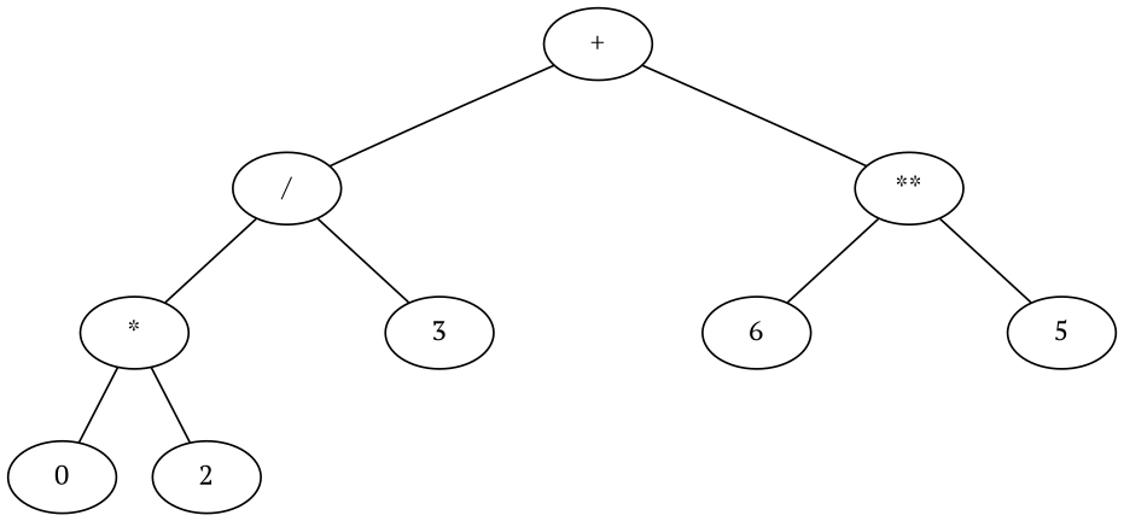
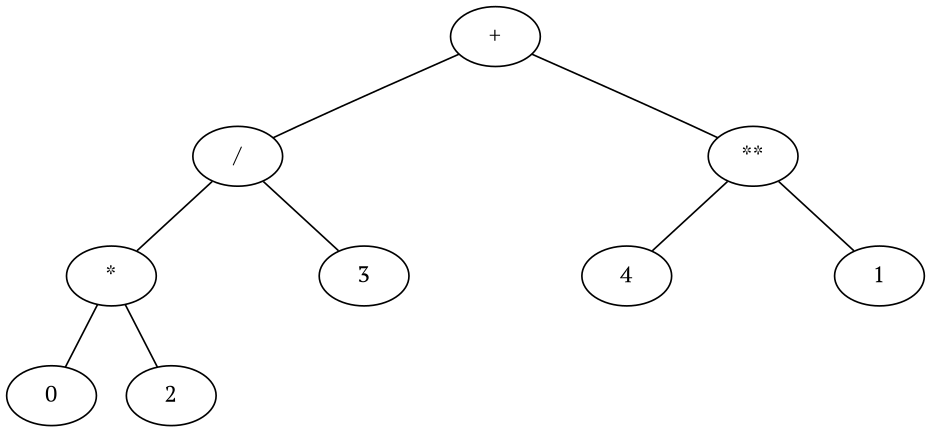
  graph {
    fontname="PT Serif"
    node [fontname="PT Serif"]
    edge [fontname="PT Serif" style=invis]
    n1 [label="/"]
    n1b1 [style=invis width=.1]
    n1b2 [style=invis width=.1]
    n1b3 [style=invis width=.1]
    n5 [label="**"]
    n6 [label="*"]
    n2b1 [style=invis width=.1]
    n8 [label=3]
-   n9 [label=6]
+   n9 [label=4]
    n7b1 [style=invis width=.1]
-   n11 [label=5]
+   n11 [label=1]
    n12 [label=0]
    n13 [label=2]
    n14 [label="+"]
    subgraph sub_1 {
      rank=same
      n1
      n1b1
      n1b2
      n1b3
      n5
    }
    subgraph sub_2 {
      rank=same
      n6
      n2b1
      n8
    }
    subgraph sub_3 {
      rank=same
      n9
      n7b1
      n11
    }
    n1 -- n1b1
    n1 -- n6 [style=""]
    n1 -- n2b1
    n1 -- n8 [style=""]
    n1b1 -- n1b2
    n1b2 -- n1b3
    n1b3 -- n5
    n5 -- n9 [style=""]
    n5 -- n7b1
    n5 -- n11 [style=""]
    n6 -- n2b1
    n6 -- n12 [style=""]
    n6 -- n13 [style=""]
    n2b1 -- n8
    n9 -- n7b1
    n7b1 -- n11
    n14 -- n1 [style=""]
    n14 -- n1b1
    n14 -- n1b2
    n14 -- n1b3
    n14 -- n5 [style=""]
  }
